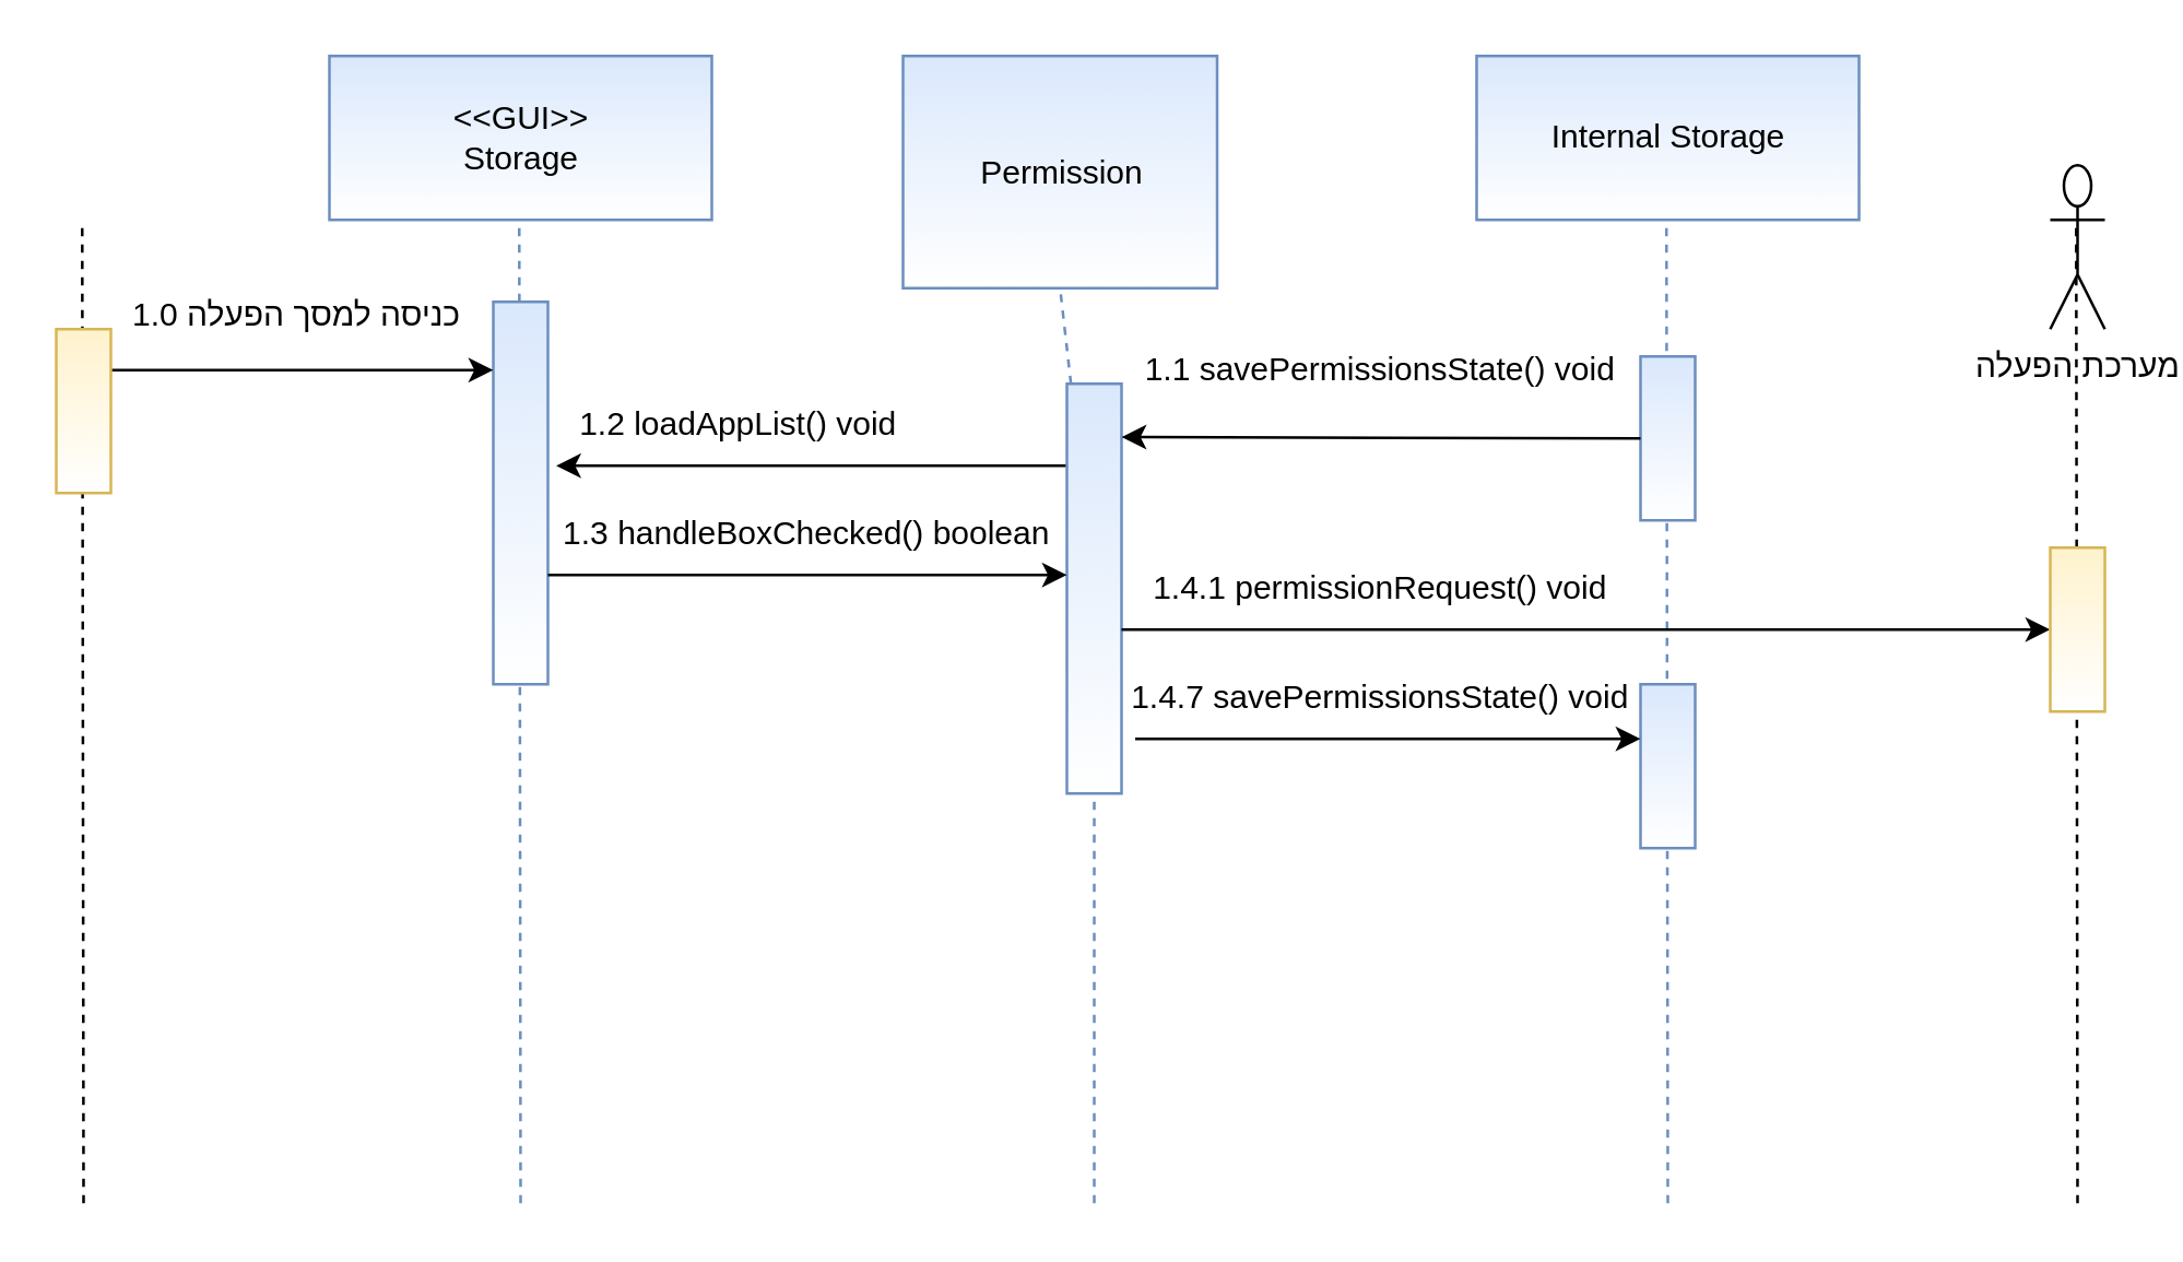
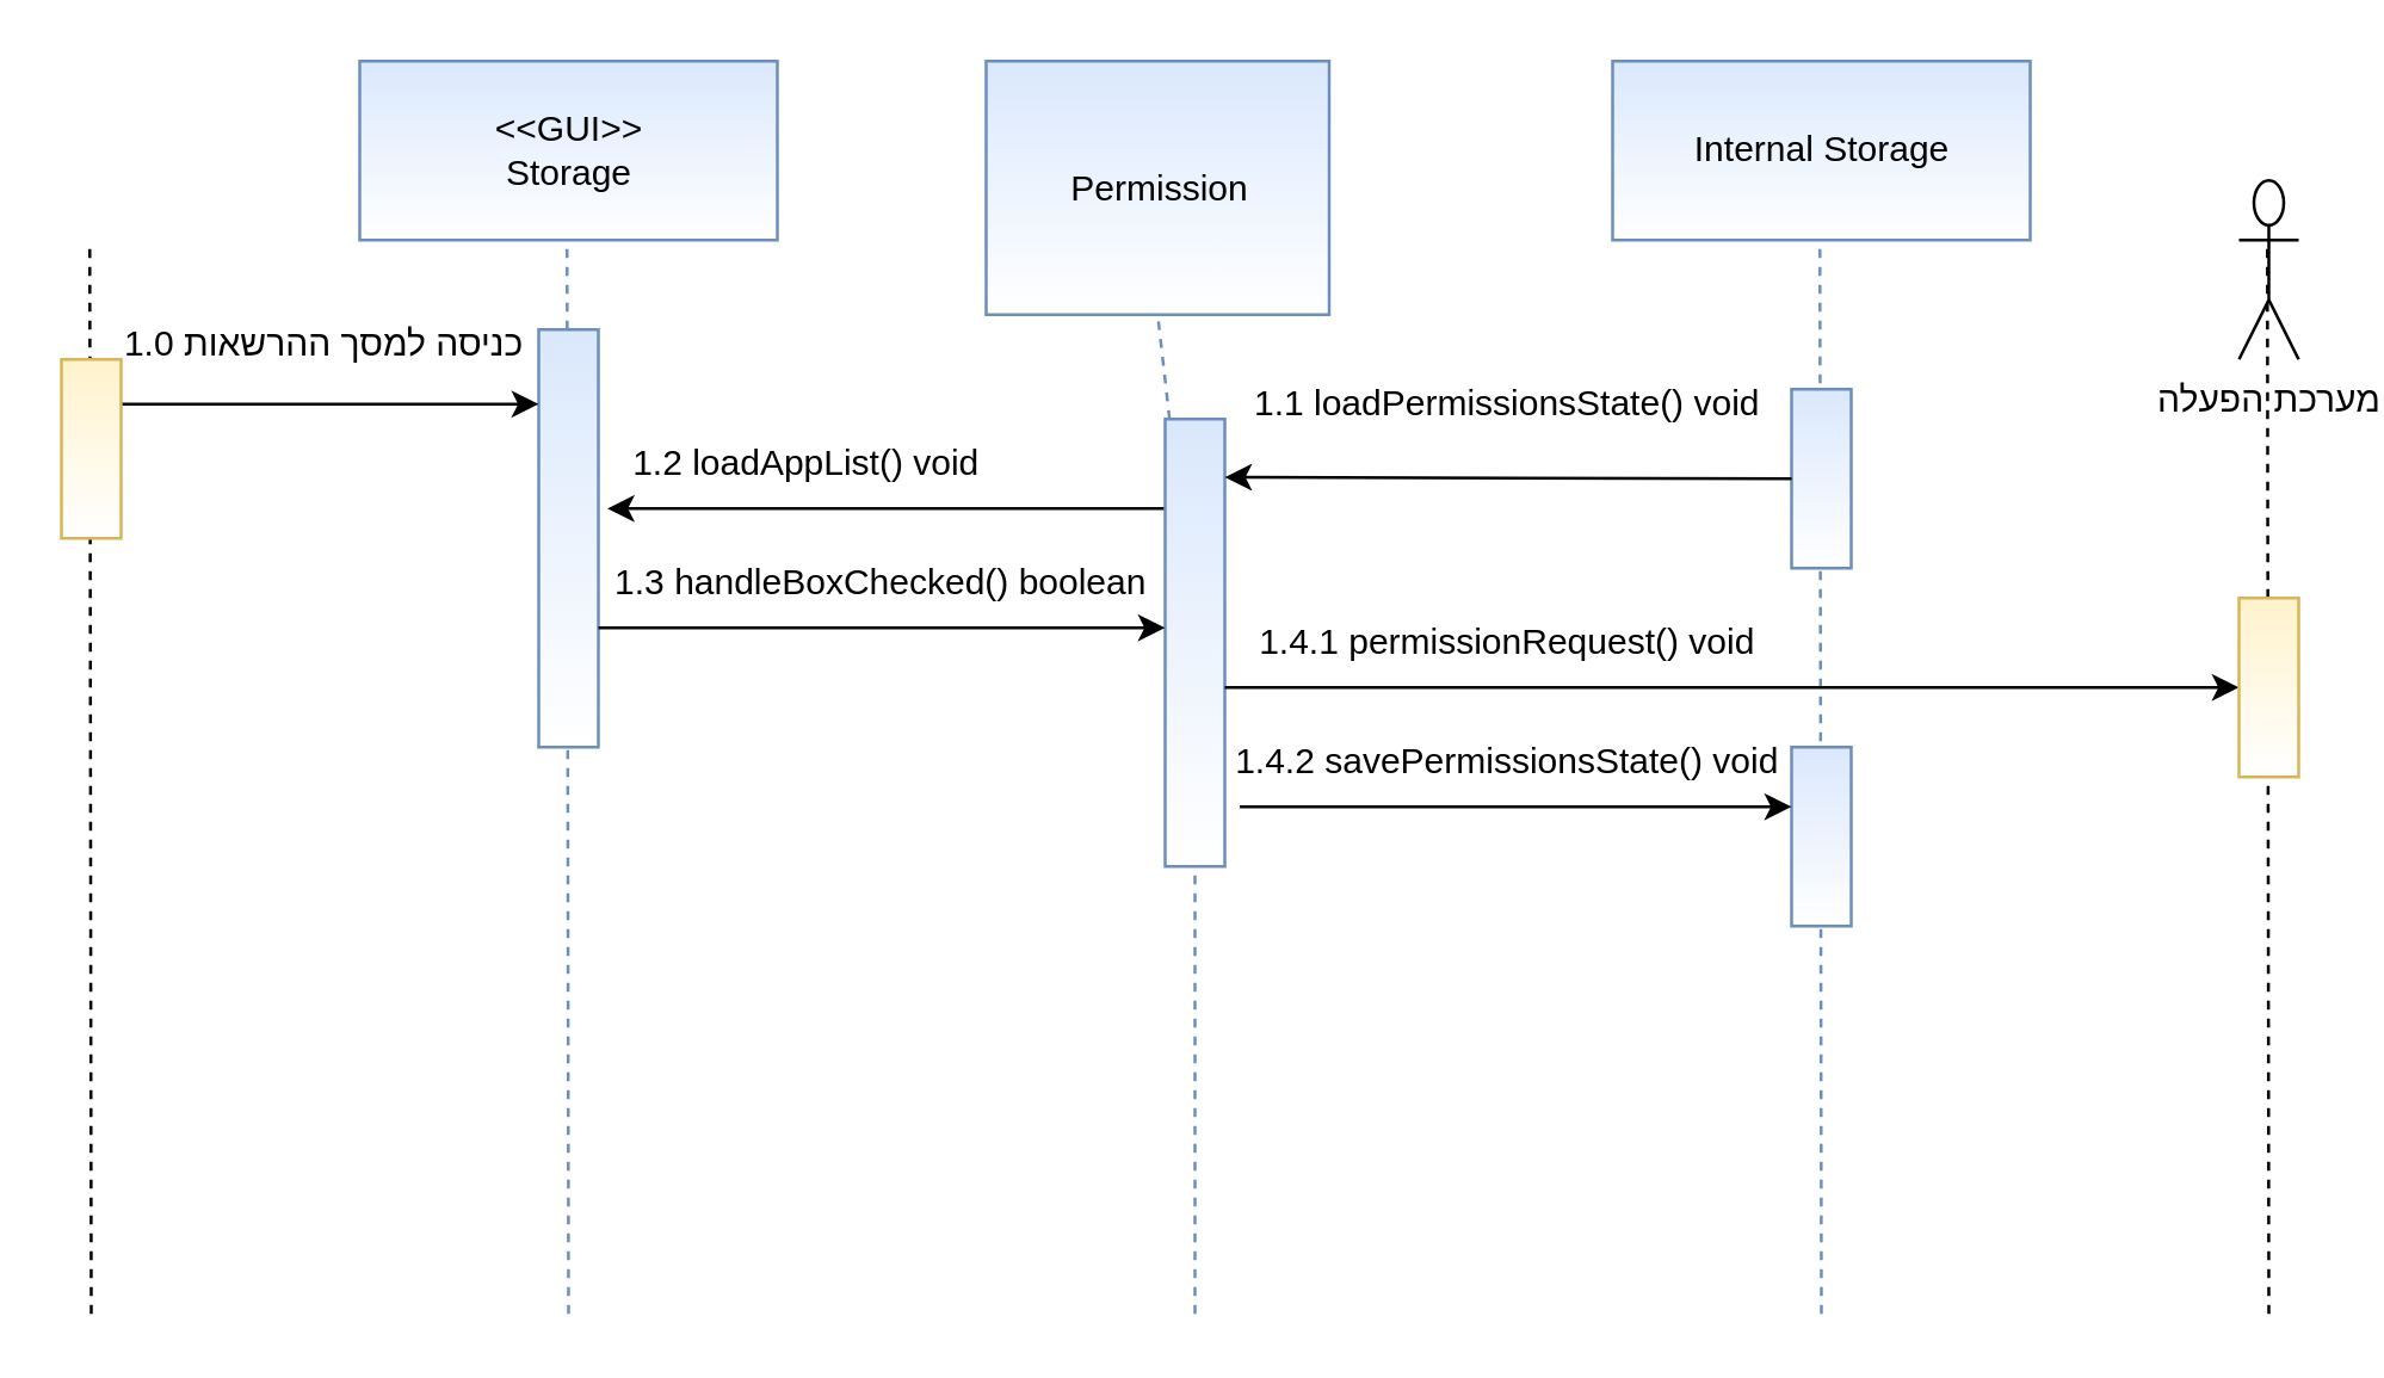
  <mxCell id="0" />
  <mxCell id="1" parent="0" />
  <mxCell id="2" value="&lt;span&gt;&amp;lt;&amp;lt;GUI&amp;gt;&amp;gt;&lt;/span&gt;&lt;br&gt;&lt;span&gt;Storage&lt;/span&gt;" style="html=1;dropTarget=0;fillColor=#dae8fc;strokeColor=#6c8ebf;gradientColor=#ffffff;" parent="1" vertex="1"><mxGeometry x="120" y="20" width="140" height="60" as="geometry" /></mxCell>
  <mxCell id="3" value="Permission" style="html=1;dropTarget=0;fillColor=#dae8fc;strokeColor=#6c8ebf;gradientColor=#ffffff;" parent="1" vertex="1"><mxGeometry x="330" y="20" width="115" height="85" as="geometry" /></mxCell>
  <mxCell id="4" value="Internal Storage" style="html=1;dropTarget=0;fillColor=#dae8fc;strokeColor=#6c8ebf;gradientColor=#ffffff;" parent="1" vertex="1"><mxGeometry x="540" y="20" width="140" height="60" as="geometry" /></mxCell>
  <mxCell id="5" value="" style="endArrow=none;dashed=1;html=1;rounded=0;entryX=0.5;entryY=1;entryDx=0;entryDy=0;fillColor=#dae8fc;strokeColor=#6c8ebf;startArrow=none;" parent="1" source="15" target="3" edge="1"><mxGeometry width="50" height="50" relative="1" as="geometry"><mxPoint x="400" y="621.6" as="sourcePoint" /><mxPoint x="390" y="240" as="targetPoint" /></mxGeometry></mxCell>
  <mxCell id="6" value="" style="endArrow=none;dashed=1;html=1;rounded=0;entryX=0.5;entryY=1;entryDx=0;entryDy=0;fillColor=#dae8fc;strokeColor=#6c8ebf;" parent="1" edge="1"><mxGeometry width="50" height="50" relative="1" as="geometry"><mxPoint x="610" y="440" as="sourcePoint" /><mxPoint x="609.5" y="80" as="targetPoint" /></mxGeometry></mxCell>
  <mxCell id="7" value="" style="endArrow=none;dashed=1;html=1;rounded=0;entryX=0.5;entryY=1;entryDx=0;entryDy=0;fillColor=#dae8fc;strokeColor=#6c8ebf;" parent="1" edge="1"><mxGeometry width="50" height="50" relative="1" as="geometry"><mxPoint x="190" y="440" as="sourcePoint" /><mxPoint x="189.5" y="80" as="targetPoint" /></mxGeometry></mxCell>
  <mxCell id="8" value="" style="endArrow=none;dashed=1;html=1;rounded=0;entryX=0.5;entryY=1;entryDx=0;entryDy=0;fillColor=#dae8fc;strokeColor=#000000;" parent="1" edge="1"><mxGeometry width="50" height="50" relative="1" as="geometry"><mxPoint x="30" y="440" as="sourcePoint" /><mxPoint x="29.5" y="80" as="targetPoint" /></mxGeometry></mxCell>
  <mxCell id="9" value="" style="rounded=0;whiteSpace=wrap;html=1;fillColor=#dae8fc;strokeColor=#6c8ebf;gradientColor=#ffffff;" parent="1" vertex="1"><mxGeometry x="180" y="110" width="20" height="140" as="geometry" /></mxCell>
  <mxCell id="10" value="" style="endArrow=classic;html=1;rounded=0;strokeColor=#000000;exitX=1;exitY=0.25;exitDx=0;exitDy=0;" parent="1" source="11" edge="1"><mxGeometry width="50" height="50" relative="1" as="geometry"><mxPoint x="350" y="330" as="sourcePoint" /><mxPoint x="180" y="135" as="targetPoint" /></mxGeometry></mxCell>
  <mxCell id="11" value="" style="rounded=0;whiteSpace=wrap;html=1;fillColor=#fff2cc;strokeColor=#d6b656;gradientColor=#ffffff;" parent="1" vertex="1"><mxGeometry x="20" y="120" width="20" height="60" as="geometry" /></mxCell>
- <mxCell id="12" value="כניסה למסך הפעלה 1.0&amp;nbsp;" style="text;html=1;strokeColor=none;fillColor=none;align=center;verticalAlign=middle;whiteSpace=wrap;rounded=0;" parent="1" vertex="1"><mxGeometry x="40" y="100" width="140" height="30" as="geometry" /></mxCell>
+ <mxCell id="12" value="כניסה למסך ההרשאות 1.0&amp;nbsp;" style="text;html=1;strokeColor=none;fillColor=none;align=center;verticalAlign=middle;whiteSpace=wrap;rounded=0;" parent="1" vertex="1"><mxGeometry x="40" y="100" width="140" height="30" as="geometry" /></mxCell>
  <mxCell id="13" value="" style="endArrow=classic;html=1;rounded=0;strokeColor=#000000;" parent="1" edge="1"><mxGeometry width="50" height="50" relative="1" as="geometry"><mxPoint x="403" y="170" as="sourcePoint" /><mxPoint x="203" y="170" as="targetPoint" /></mxGeometry></mxCell>
  <mxCell id="14" value="1.2 loadAppList() void" style="text;html=1;strokeColor=none;fillColor=none;align=center;verticalAlign=middle;whiteSpace=wrap;rounded=0;" parent="1" vertex="1"><mxGeometry x="200" y="140" width="140" height="30" as="geometry" /></mxCell>
  <mxCell id="15" value="" style="rounded=0;whiteSpace=wrap;html=1;fillColor=#dae8fc;strokeColor=#6c8ebf;gradientColor=#ffffff;" parent="1" vertex="1"><mxGeometry x="390" y="140" width="20" height="150" as="geometry" /></mxCell>
  <mxCell id="16" value="" style="endArrow=none;dashed=1;html=1;rounded=0;entryX=0.5;entryY=1;entryDx=0;entryDy=0;fillColor=#dae8fc;strokeColor=#6c8ebf;" parent="1" target="15" edge="1"><mxGeometry width="50" height="50" relative="1" as="geometry"><mxPoint x="400" y="440" as="sourcePoint" /><mxPoint x="400" y="80" as="targetPoint" /></mxGeometry></mxCell>
  <mxCell id="17" value="" style="rounded=0;whiteSpace=wrap;html=1;fillColor=#dae8fc;strokeColor=#6c8ebf;gradientColor=#ffffff;" parent="1" vertex="1"><mxGeometry x="600" y="130" width="20" height="60" as="geometry" /></mxCell>
  <mxCell id="18" value="" style="endArrow=classic;html=1;rounded=0;strokeColor=#000000;" parent="1" edge="1"><mxGeometry width="50" height="50" relative="1" as="geometry"><mxPoint x="600" y="160" as="sourcePoint" /><mxPoint x="410" y="159.5" as="targetPoint" /></mxGeometry></mxCell>
- <mxCell id="19" value="1.1 savePermissionsState() void" style="text;html=1;strokeColor=none;fillColor=none;align=center;verticalAlign=middle;whiteSpace=wrap;rounded=0;" parent="1" vertex="1"><mxGeometry x="410" y="120" width="190" height="30" as="geometry" /></mxCell>
+ <mxCell id="19" value="1.1 loadPermissionsState() void" style="text;html=1;strokeColor=none;fillColor=none;align=center;verticalAlign=middle;whiteSpace=wrap;rounded=0;" parent="1" vertex="1"><mxGeometry x="410" y="120" width="190" height="30" as="geometry" /></mxCell>
  <mxCell id="20" value="" style="endArrow=none;html=1;rounded=0;strokeColor=#000000;exitX=1;exitY=1;exitDx=0;exitDy=0;endFill=0;startArrow=classic;startFill=1;" parent="1" source="21" edge="1"><mxGeometry width="50" height="50" relative="1" as="geometry"><mxPoint x="407.2" y="210.42" as="sourcePoint" /><mxPoint x="200" y="210" as="targetPoint" /></mxGeometry></mxCell>
  <mxCell id="21" value="1.3 handleBoxChecked() boolean" style="text;html=1;strokeColor=none;fillColor=none;align=center;verticalAlign=middle;whiteSpace=wrap;rounded=0;" parent="1" vertex="1"><mxGeometry x="200" y="180" width="190" height="30" as="geometry" /></mxCell>
  <mxCell id="22" value="" style="rounded=0;whiteSpace=wrap;html=1;fillColor=#dae8fc;strokeColor=#6c8ebf;gradientColor=#ffffff;" parent="1" vertex="1"><mxGeometry x="600" y="250" width="20" height="60" as="geometry" /></mxCell>
  <mxCell id="23" value="" style="endArrow=classic;html=1;rounded=0;strokeColor=#000000;exitX=1;exitY=0.25;exitDx=0;exitDy=0;entryX=1;entryY=1;entryDx=0;entryDy=0;" parent="1" target="24" edge="1"><mxGeometry width="50" height="50" relative="1" as="geometry"><mxPoint x="415" y="270" as="sourcePoint" /><mxPoint x="615" y="270" as="targetPoint" /></mxGeometry></mxCell>
- <mxCell id="24" value="1.4.7 savePermissionsState() void" style="text;html=1;strokeColor=none;fillColor=none;align=center;verticalAlign=middle;whiteSpace=wrap;rounded=0;" parent="1" vertex="1"><mxGeometry x="410" y="240" width="190" height="30" as="geometry" /></mxCell>
+ <mxCell id="24" value="1.4.2 savePermissionsState() void" style="text;html=1;strokeColor=none;fillColor=none;align=center;verticalAlign=middle;whiteSpace=wrap;rounded=0;" parent="1" vertex="1"><mxGeometry x="410" y="240" width="190" height="30" as="geometry" /></mxCell>
  <mxCell id="25" value="מערכת הפעלה" style="shape=umlActor;verticalLabelPosition=bottom;verticalAlign=top;html=1;outlineConnect=0;gradientColor=#ffffff;" parent="1" vertex="1"><mxGeometry x="750" y="60" width="20" height="60" as="geometry" /></mxCell>
  <mxCell id="26" value="" style="endArrow=none;dashed=1;html=1;rounded=0;entryX=0.5;entryY=1;entryDx=0;entryDy=0;fillColor=#dae8fc;strokeColor=#000000;" parent="1" edge="1"><mxGeometry width="50" height="50" relative="1" as="geometry"><mxPoint x="760" y="440" as="sourcePoint" /><mxPoint x="759.5" y="80" as="targetPoint" /></mxGeometry></mxCell>
  <mxCell id="27" value="" style="endArrow=classic;html=1;rounded=0;strokeColor=#000000;exitX=1;exitY=0.25;exitDx=0;exitDy=0;entryX=0;entryY=0.5;entryDx=0;entryDy=0;" parent="1" target="28" edge="1"><mxGeometry width="50" height="50" relative="1" as="geometry"><mxPoint x="410" y="230" as="sourcePoint" /><mxPoint x="750" y="230" as="targetPoint" /></mxGeometry></mxCell>
  <mxCell id="28" value="" style="rounded=0;whiteSpace=wrap;html=1;fillColor=#fff2cc;strokeColor=#d6b656;gradientColor=#ffffff;" parent="1" vertex="1"><mxGeometry x="750" y="200" width="20" height="60" as="geometry" /></mxCell>
  <mxCell id="29" value="1.4.1 permissionRequest() void" style="text;html=1;strokeColor=none;fillColor=none;align=center;verticalAlign=middle;whiteSpace=wrap;rounded=0;" parent="1" vertex="1"><mxGeometry x="410" y="200" width="190" height="30" as="geometry" /></mxCell>
